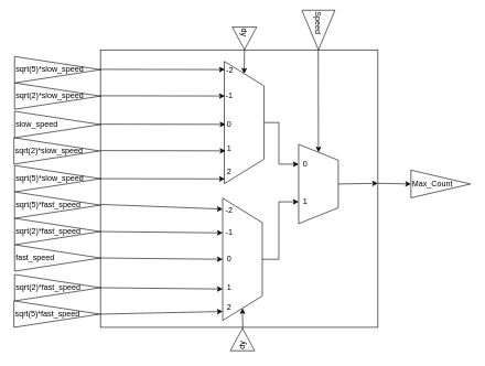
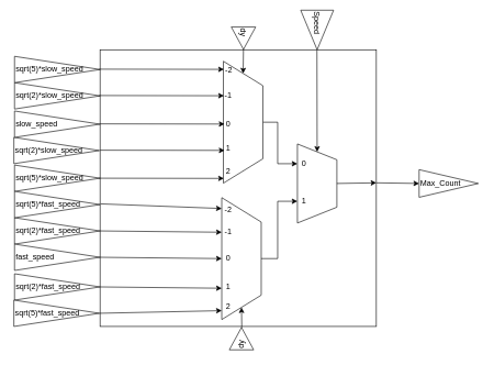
  <mxCell id="0" />
  <mxCell id="1" parent="0" />
  <mxCell id="2" value="" style="whiteSpace=wrap;html=1;aspect=fixed;" vertex="1" parent="1"><mxGeometry x="151" y="75" width="420" height="420" as="geometry" /></mxCell>
  <mxCell id="3" value="" style="shape=trapezoid;perimeter=trapezoidPerimeter;whiteSpace=wrap;html=1;rotation=90;" vertex="1" parent="1"><mxGeometry x="273.5" y="362" width="185" height="60" as="geometry" /></mxCell>
  <mxCell id="4" value="" style="shape=trapezoid;perimeter=trapezoidPerimeter;whiteSpace=wrap;html=1;rotation=90;" vertex="1" parent="1"><mxGeometry x="421" y="248" width="120" height="60" as="geometry" /></mxCell>
  <mxCell id="5" value="" style="endArrow=classic;html=1;entryX=0;entryY=0.5;entryDx=0;entryDy=0;exitX=0.785;exitY=0.001;exitDx=0;exitDy=0;exitPerimeter=0;" edge="1" parent="1" source="2" target="4"><mxGeometry width="50" height="50" relative="1" as="geometry"><mxPoint x="481" y="145" as="sourcePoint" /><mxPoint x="291" y="445" as="targetPoint" /></mxGeometry></mxCell>
  <mxCell id="6" value="Speed" style="triangle;whiteSpace=wrap;html=1;rotation=90;align=left;" vertex="1" parent="1"><mxGeometry x="451" y="20" width="60" height="50" as="geometry" /></mxCell>
  <mxCell id="7" value="0" style="text;html=1;strokeColor=none;fillColor=none;align=center;verticalAlign=middle;whiteSpace=wrap;rounded=0;" vertex="1" parent="1"><mxGeometry x="441" y="238" width="40" height="20" as="geometry" /></mxCell>
  <mxCell id="8" value="" style="endArrow=classic;html=1;exitX=0.5;exitY=0;exitDx=0;exitDy=0;entryX=0.25;entryY=1;entryDx=0;entryDy=0;rounded=0;" edge="1" parent="1" source="16" target="4"><mxGeometry width="50" height="50" relative="1" as="geometry"><mxPoint x="396" y="185" as="sourcePoint" /><mxPoint x="452" y="255" as="targetPoint" /><Array as="points"><mxPoint x="421" y="185" /><mxPoint x="421" y="248" /></Array></mxGeometry></mxCell>
  <mxCell id="9" value="dy" style="triangle;whiteSpace=wrap;html=1;rotation=90;align=left;" vertex="1" parent="1"><mxGeometry x="352" y="39" width="34" height="37" as="geometry" /></mxCell>
  <mxCell id="10" value="dy" style="triangle;whiteSpace=wrap;html=1;rotation=-90;align=left;" vertex="1" parent="1"><mxGeometry x="349" y="495" width="34" height="37" as="geometry" /></mxCell>
  <mxCell id="11" value="" style="endArrow=classic;html=1;entryX=1;entryY=0.5;entryDx=0;entryDy=0;exitX=0.513;exitY=1.003;exitDx=0;exitDy=0;exitPerimeter=0;" edge="1" parent="1" source="2" target="3"><mxGeometry width="50" height="50" relative="1" as="geometry"><mxPoint x="211" y="565" as="sourcePoint" /><mxPoint x="261" y="515" as="targetPoint" /></mxGeometry></mxCell>
  <mxCell id="12" value="" style="endArrow=classic;html=1;entryX=0;entryY=0.5;entryDx=0;entryDy=0;exitX=1;exitY=0.5;exitDx=0;exitDy=0;" edge="1" parent="1" source="9" target="16"><mxGeometry width="50" height="50" relative="1" as="geometry"><mxPoint x="366" y="86" as="sourcePoint" /><mxPoint x="366" y="137" as="targetPoint" /></mxGeometry></mxCell>
  <mxCell id="13" value="" style="endArrow=classic;html=1;entryX=0.5;entryY=1;entryDx=0;entryDy=0;exitX=0;exitY=0.75;exitDx=0;exitDy=0;" edge="1" parent="1" source="2" target="3"><mxGeometry width="50" height="50" relative="1" as="geometry"><mxPoint x="211" y="565" as="sourcePoint" /><mxPoint x="261" y="515" as="targetPoint" /></mxGeometry></mxCell>
  <mxCell id="14" value="" style="endArrow=classic;html=1;entryX=0.961;entryY=0.988;entryDx=0;entryDy=0;exitX=0;exitY=0.75;exitDx=0;exitDy=0;entryPerimeter=0;" edge="1" parent="1" target="16"><mxGeometry width="50" height="50" relative="1" as="geometry"><mxPoint x="150" y="270" as="sourcePoint" /><mxPoint x="275.5" y="269.5" as="targetPoint" /></mxGeometry></mxCell>
  <mxCell id="15" value="sqrt(2)*fast_speed" style="triangle;whiteSpace=wrap;html=1;rotation=0;align=left;" vertex="1" parent="1"><mxGeometry x="21" y="415" width="130" height="40" as="geometry" /></mxCell>
  <mxCell id="16" value="" style="shape=trapezoid;perimeter=trapezoidPerimeter;whiteSpace=wrap;html=1;rotation=90;" vertex="1" parent="1"><mxGeometry x="276" y="155" width="185" height="60" as="geometry" /></mxCell>
  <mxCell id="17" value="" style="endArrow=classic;html=1;exitX=0.5;exitY=0;exitDx=0;exitDy=0;entryX=0.25;entryY=0.35;entryDx=0;entryDy=0;entryPerimeter=0;rounded=0;" edge="1" parent="1" source="3"><mxGeometry width="50" height="50" relative="1" as="geometry"><mxPoint x="471" y="415" as="sourcePoint" /><mxPoint x="451" y="305" as="targetPoint" /><Array as="points"><mxPoint x="421" y="392" /><mxPoint x="421" y="305" /></Array></mxGeometry></mxCell>
  <mxCell id="18" value="1" style="text;html=1;strokeColor=none;fillColor=none;align=center;verticalAlign=middle;whiteSpace=wrap;rounded=0;" vertex="1" parent="1"><mxGeometry x="441" y="295" width="40" height="20" as="geometry" /></mxCell>
  <mxCell id="19" value="" style="endArrow=classic;html=1;entryX=0.5;entryY=1;entryDx=0;entryDy=0;exitX=0;exitY=0.75;exitDx=0;exitDy=0;" edge="1" parent="1"><mxGeometry width="50" height="50" relative="1" as="geometry"><mxPoint x="151" y="435" as="sourcePoint" /><mxPoint x="336" y="437" as="targetPoint" /></mxGeometry></mxCell>
  <mxCell id="20" value="" style="endArrow=classic;html=1;entryX=0.5;entryY=1;entryDx=0;entryDy=0;exitX=1;exitY=0.5;exitDx=0;exitDy=0;" edge="1" parent="1" source="25"><mxGeometry width="50" height="50" relative="1" as="geometry"><mxPoint x="151" y="469" as="sourcePoint" /><mxPoint x="336" y="471" as="targetPoint" /></mxGeometry></mxCell>
  <mxCell id="21" value="" style="endArrow=classic;html=1;entryX=0.5;entryY=1;entryDx=0;entryDy=0;exitX=0.002;exitY=0.557;exitDx=0;exitDy=0;exitPerimeter=0;" edge="1" parent="1" source="2"><mxGeometry width="50" height="50" relative="1" as="geometry"><mxPoint x="151" y="314" as="sourcePoint" /><mxPoint x="336" y="316" as="targetPoint" /></mxGeometry></mxCell>
  <mxCell id="22" value="" style="endArrow=classic;html=1;entryX=0.5;entryY=1;entryDx=0;entryDy=0;exitX=0;exitY=0.75;exitDx=0;exitDy=0;" edge="1" parent="1"><mxGeometry width="50" height="50" relative="1" as="geometry"><mxPoint x="151" y="350" as="sourcePoint" /><mxPoint x="336" y="352" as="targetPoint" /></mxGeometry></mxCell>
  <mxCell id="23" value="sqrt(2)*fast_speed" style="triangle;whiteSpace=wrap;html=1;rotation=0;align=left;" vertex="1" parent="1"><mxGeometry x="21" y="330" width="130" height="40" as="geometry" /></mxCell>
  <mxCell id="24" value="fast_speed" style="triangle;whiteSpace=wrap;html=1;rotation=0;align=left;" vertex="1" parent="1"><mxGeometry x="21" y="370" width="130" height="40" as="geometry" /></mxCell>
  <mxCell id="25" value="sqrt(5)*fast_speed" style="triangle;whiteSpace=wrap;html=1;rotation=0;align=left;" vertex="1" parent="1"><mxGeometry x="20" y="455" width="130" height="40" as="geometry" /></mxCell>
  <mxCell id="26" value="sqrt(5)*slow_speed" style="triangle;whiteSpace=wrap;html=1;rotation=0;align=left;" vertex="1" parent="1"><mxGeometry x="21" y="250" width="130" height="40" as="geometry" /></mxCell>
  <mxCell id="27" value="sqrt(5)*fast_speed" style="triangle;whiteSpace=wrap;html=1;rotation=0;align=left;" vertex="1" parent="1"><mxGeometry x="21" y="290" width="130" height="40" as="geometry" /></mxCell>
  <mxCell id="28" value="sqrt(2)*slow_speed" style="triangle;whiteSpace=wrap;html=1;rotation=0;align=left;" vertex="1" parent="1"><mxGeometry x="20" y="208" width="130" height="40" as="geometry" /></mxCell>
  <mxCell id="29" value="slow_speed" style="triangle;whiteSpace=wrap;html=1;rotation=0;align=left;" vertex="1" parent="1"><mxGeometry x="21" y="168" width="130" height="40" as="geometry" /></mxCell>
  <mxCell id="30" value="sqrt(2)*slow_speed" style="triangle;whiteSpace=wrap;html=1;rotation=0;align=left;" vertex="1" parent="1"><mxGeometry x="21" y="125" width="130" height="40" as="geometry" /></mxCell>
  <mxCell id="31" value="sqrt(5)*slow_speed" style="triangle;whiteSpace=wrap;html=1;rotation=0;align=left;" vertex="1" parent="1"><mxGeometry x="21" y="85" width="130" height="40" as="geometry" /></mxCell>
  <mxCell id="32" value="" style="endArrow=classic;html=1;entryX=0.961;entryY=0.988;entryDx=0;entryDy=0;exitX=0;exitY=0.75;exitDx=0;exitDy=0;entryPerimeter=0;" edge="1" parent="1"><mxGeometry width="50" height="50" relative="1" as="geometry"><mxPoint x="151" y="227.5" as="sourcePoint" /><mxPoint x="340.22" y="227.785" as="targetPoint" /></mxGeometry></mxCell>
  <mxCell id="33" value="" style="endArrow=classic;html=1;entryX=0.961;entryY=0.988;entryDx=0;entryDy=0;exitX=0;exitY=0.75;exitDx=0;exitDy=0;entryPerimeter=0;" edge="1" parent="1"><mxGeometry width="50" height="50" relative="1" as="geometry"><mxPoint x="151" y="187.5" as="sourcePoint" /><mxPoint x="340.22" y="187.785" as="targetPoint" /></mxGeometry></mxCell>
  <mxCell id="34" value="" style="endArrow=classic;html=1;entryX=0.961;entryY=0.988;entryDx=0;entryDy=0;exitX=0;exitY=0.75;exitDx=0;exitDy=0;entryPerimeter=0;" edge="1" parent="1"><mxGeometry width="50" height="50" relative="1" as="geometry"><mxPoint x="150" y="144.5" as="sourcePoint" /><mxPoint x="339.22" y="144.785" as="targetPoint" /></mxGeometry></mxCell>
  <mxCell id="35" value="" style="endArrow=classic;html=1;entryX=0.961;entryY=0.988;entryDx=0;entryDy=0;exitX=0;exitY=0.75;exitDx=0;exitDy=0;entryPerimeter=0;" edge="1" parent="1"><mxGeometry width="50" height="50" relative="1" as="geometry"><mxPoint x="150" y="104.5" as="sourcePoint" /><mxPoint x="339.22" y="104.785" as="targetPoint" /></mxGeometry></mxCell>
  <mxCell id="36" value="0" style="text;html=1;strokeColor=none;fillColor=none;align=center;verticalAlign=middle;whiteSpace=wrap;rounded=0;" vertex="1" parent="1"><mxGeometry x="326" y="382" width="40" height="20" as="geometry" /></mxCell>
  <mxCell id="37" value="1" style="text;html=1;strokeColor=none;fillColor=none;align=center;verticalAlign=middle;whiteSpace=wrap;rounded=0;" vertex="1" parent="1"><mxGeometry x="326" y="425" width="40" height="20" as="geometry" /></mxCell>
  <mxCell id="38" value="2" style="text;html=1;strokeColor=none;fillColor=none;align=center;verticalAlign=middle;whiteSpace=wrap;rounded=0;" vertex="1" parent="1"><mxGeometry x="326" y="455" width="40" height="20" as="geometry" /></mxCell>
  <mxCell id="39" value="-1" style="text;html=1;strokeColor=none;fillColor=none;align=center;verticalAlign=middle;whiteSpace=wrap;rounded=0;" vertex="1" parent="1"><mxGeometry x="326" y="342" width="40" height="20" as="geometry" /></mxCell>
  <mxCell id="40" value="-2" style="text;html=1;strokeColor=none;fillColor=none;align=center;verticalAlign=middle;whiteSpace=wrap;rounded=0;" vertex="1" parent="1"><mxGeometry x="326" y="308" width="40" height="20" as="geometry" /></mxCell>
  <mxCell id="41" value="0" style="text;html=1;strokeColor=none;fillColor=none;align=center;verticalAlign=middle;whiteSpace=wrap;rounded=0;" vertex="1" parent="1"><mxGeometry x="326" y="177.5" width="40" height="20" as="geometry" /></mxCell>
  <mxCell id="42" value="1" style="text;html=1;strokeColor=none;fillColor=none;align=center;verticalAlign=middle;whiteSpace=wrap;rounded=0;" vertex="1" parent="1"><mxGeometry x="326" y="215" width="40" height="20" as="geometry" /></mxCell>
  <mxCell id="43" value="2" style="text;html=1;strokeColor=none;fillColor=none;align=center;verticalAlign=middle;whiteSpace=wrap;rounded=0;" vertex="1" parent="1"><mxGeometry x="326" y="250" width="40" height="20" as="geometry" /></mxCell>
  <mxCell id="44" value="-1" style="text;html=1;strokeColor=none;fillColor=none;align=center;verticalAlign=middle;whiteSpace=wrap;rounded=0;" vertex="1" parent="1"><mxGeometry x="326" y="135" width="40" height="20" as="geometry" /></mxCell>
  <mxCell id="45" value="-2" style="text;html=1;strokeColor=none;fillColor=none;align=center;verticalAlign=middle;whiteSpace=wrap;rounded=0;" vertex="1" parent="1"><mxGeometry x="326.5" y="96" width="40" height="20" as="geometry" /></mxCell>
  <mxCell id="46" value="" style="endArrow=classic;html=1;exitX=0.5;exitY=0;exitDx=0;exitDy=0;entryX=1;entryY=0.481;entryDx=0;entryDy=0;entryPerimeter=0;" edge="1" parent="1" source="4" target="2"><mxGeometry width="50" height="50" relative="1" as="geometry"><mxPoint x="541" y="305" as="sourcePoint" /><mxPoint x="591" y="255" as="targetPoint" /></mxGeometry></mxCell>
- <mxCell id="47" value="Max_Count" style="triangle;whiteSpace=wrap;html=1;align=left;" vertex="1" parent="1"><mxGeometry x="621" y="257" width="90" height="42" as="geometry" /></mxCell>
+ <mxCell id="47" value="Max_Count" style="triangle;whiteSpace=wrap;html=1;align=left;" vertex="1" parent="1"><mxGeometry x="636" y="257" width="90" height="42" as="geometry" /></mxCell>
  <mxCell id="48" value="" style="endArrow=classic;html=1;exitX=1;exitY=0.481;exitDx=0;exitDy=0;exitPerimeter=0;entryX=0;entryY=0.5;entryDx=0;entryDy=0;" edge="1" parent="1" source="2" target="47"><mxGeometry width="50" height="50" relative="1" as="geometry"><mxPoint x="581" y="305" as="sourcePoint" /><mxPoint x="631" y="255" as="targetPoint" /></mxGeometry></mxCell>
